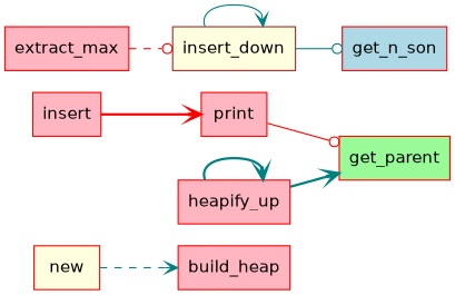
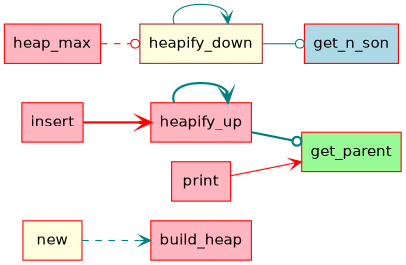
  digraph {
    rankdir=LR
    node [color=red fillcolor=lightpink fontname=Helvetica shape=box style=filled]
    edge [arrowhead=vee color=teal style=bold]
    new [fillcolor=lightyellow]
    build_heap
    insert
    heapify_up
    get_parent [fillcolor=palegreen]
-   heapify_down [color=brown fillcolor=lightyellow label=insert_down]
-   extract_max
+   heapify_down [color=brown fillcolor=lightyellow]
+   extract_max [label=heap_max]
    get_n_son [fillcolor=lightblue]
    print
    new -> build_heap [style=dashed]
-   insert -> print [color=red]
+   insert -> heapify_up [color=red]
    heapify_up -> heapify_up
-   heapify_up -> get_parent
+   heapify_up -> get_parent [arrowhead=odot]
    heapify_down -> heapify_down [style=solid]
    heapify_down -> get_n_son [arrowhead=odot style=solid]
    extract_max -> heapify_down [arrowhead=odot color=red style=dashed]
-   print -> get_parent [arrowhead=odot color=red style=solid]
+   print -> get_parent [color=red style=solid]
  }
